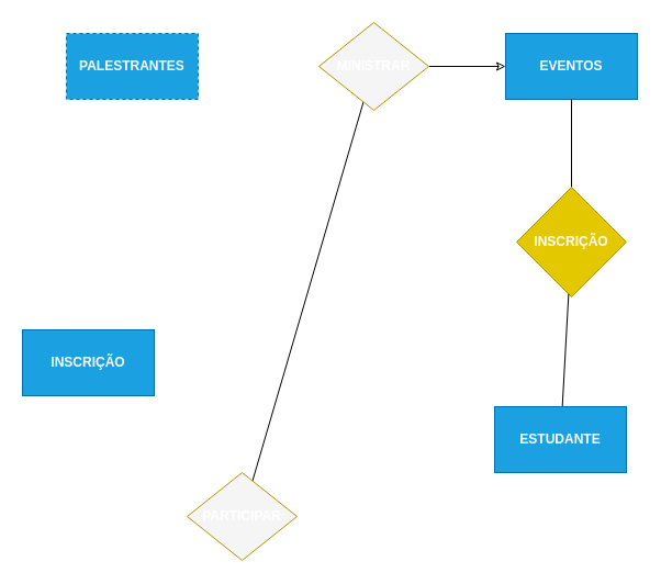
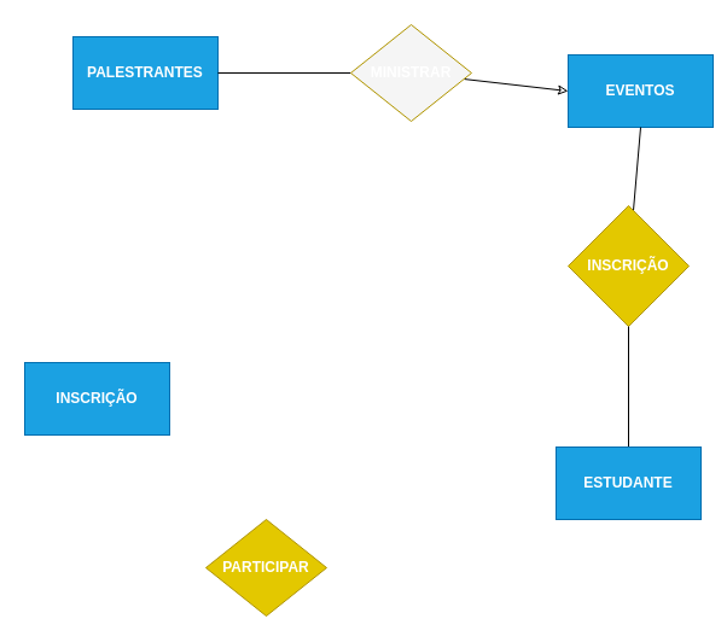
  <mxCell id="0" />
  <mxCell id="1" parent="0" />
- <mxCell id="2" value="&lt;b&gt;PALESTRANTES&lt;/b&gt;" style="rounded=0;whiteSpace=wrap;html=1;fillColor=#1ba1e2;fontColor=#ffffff;strokeColor=#006EAF;dashed=1;" vertex="1" parent="1"><mxGeometry x="60" y="30" width="120" height="60" as="geometry" /></mxCell>
- <mxCell id="3" value="&lt;b&gt;EVENTOS&lt;/b&gt;" style="rounded=0;whiteSpace=wrap;html=1;fillColor=#1ba1e2;fontColor=#ffffff;strokeColor=#006EAF;" vertex="1" parent="1"><mxGeometry x="460" y="30" width="120" height="60" as="geometry" /></mxCell>
+ <mxCell id="2" value="&lt;b&gt;PALESTRANTES&lt;/b&gt;" style="rounded=0;whiteSpace=wrap;html=1;fillColor=#1ba1e2;fontColor=#ffffff;strokeColor=#006EAF;" vertex="1" parent="1"><mxGeometry x="60" y="30" width="120" height="60" as="geometry" /></mxCell>
+ <mxCell id="3" value="&lt;b&gt;EVENTOS&lt;/b&gt;" style="rounded=0;whiteSpace=wrap;html=1;fillColor=#1ba1e2;fontColor=#ffffff;strokeColor=#006EAF;" vertex="1" parent="1"><mxGeometry x="470" y="45" width="120" height="60" as="geometry" /></mxCell>
  <mxCell id="4" value="&lt;b&gt;INSCRIÇÃO&lt;/b&gt;" style="rounded=0;whiteSpace=wrap;html=1;fillColor=#1ba1e2;fontColor=#ffffff;strokeColor=#006EAF;" vertex="1" parent="1"><mxGeometry x="20" y="300" width="120" height="60" as="geometry" /></mxCell>
  <mxCell id="5" style="edgeStyle=none;html=1;entryX=0.5;entryY=1;entryDx=0;entryDy=0;fontColor=#FFFFFF;endArrow=none;endFill=0;" edge="1" parent="1" source="6" target="3"><mxGeometry relative="1" as="geometry" /></mxCell>
  <mxCell id="6" value="&lt;b&gt;&lt;font color=&quot;#ffffff&quot;&gt;INSCRIÇÃO&lt;/font&gt;&lt;/b&gt;" style="rhombus;whiteSpace=wrap;html=1;fontColor=#000000;fillColor=#e3c800;strokeColor=#B09500;" vertex="1" parent="1"><mxGeometry x="470" y="170" width="100" height="100" as="geometry" /></mxCell>
  <mxCell id="7" style="edgeStyle=none;html=1;fontColor=#FFFFFF;endArrow=none;endFill=0;" edge="1" parent="1" source="8" target="6"><mxGeometry relative="1" as="geometry" /></mxCell>
- <mxCell id="8" value="&lt;b&gt;ESTUDANTE&lt;/b&gt;" style="rounded=0;whiteSpace=wrap;html=1;fillColor=#1ba1e2;fontColor=#ffffff;strokeColor=#006EAF;" vertex="1" parent="1"><mxGeometry x="450" y="370" width="120" height="60" as="geometry" /></mxCell>
- <mxCell id="9" style="edgeStyle=none;html=1;fontColor=#FFFFFF;endArrow=none;endFill=0;" edge="1" parent="1" source="11" target="12"><mxGeometry relative="1" as="geometry" /></mxCell>
+ <mxCell id="8" value="&lt;b&gt;ESTUDANTE&lt;/b&gt;" style="rounded=0;whiteSpace=wrap;html=1;fillColor=#1ba1e2;fontColor=#ffffff;strokeColor=#006EAF;" vertex="1" parent="1"><mxGeometry x="460" y="370" width="120" height="60" as="geometry" /></mxCell>
+ <mxCell id="9" style="edgeStyle=none;html=1;entryX=1;entryY=0.5;entryDx=0;entryDy=0;fontColor=#FFFFFF;endArrow=none;endFill=0;" edge="1" parent="1" source="11" target="2"><mxGeometry relative="1" as="geometry" /></mxCell>
  <mxCell id="10" style="edgeStyle=none;html=1;entryX=0;entryY=0.5;entryDx=0;entryDy=0;fontColor=#FFFFFF;endArrow=classic;endFill=0;" edge="1" parent="1" source="11" target="3"><mxGeometry relative="1" as="geometry" /></mxCell>
  <mxCell id="11" value="&lt;b&gt;&lt;font color=&quot;#ffffff&quot;&gt;MINISTRAR&lt;/font&gt;&lt;/b&gt;" style="rhombus;whiteSpace=wrap;html=1;fontColor=#000000;fillColor=#f5f5f5;strokeColor=#B09500;" vertex="1" parent="1"><mxGeometry x="290" y="20" width="100" height="80" as="geometry" /></mxCell>
- <mxCell id="12" value="&lt;b&gt;&lt;font color=&quot;#ffffff&quot;&gt;PARTICIPAR&lt;/font&gt;&lt;/b&gt;" style="rhombus;whiteSpace=wrap;html=1;fontColor=#000000;fillColor=#f5f5f5;strokeColor=#B09500;" vertex="1" parent="1"><mxGeometry x="170" y="430" width="100" height="80" as="geometry" /></mxCell>
+ <mxCell id="12" value="&lt;b&gt;&lt;font color=&quot;#ffffff&quot;&gt;PARTICIPAR&lt;/font&gt;&lt;/b&gt;" style="rhombus;whiteSpace=wrap;html=1;fontColor=#000000;fillColor=#e3c800;strokeColor=#B09500;" vertex="1" parent="1"><mxGeometry x="170" y="430" width="100" height="80" as="geometry" /></mxCell>
